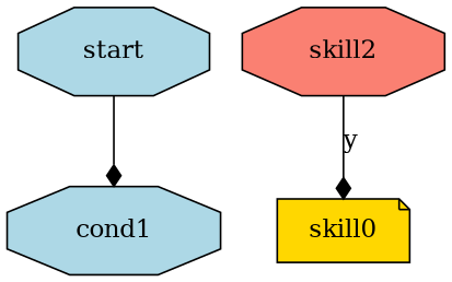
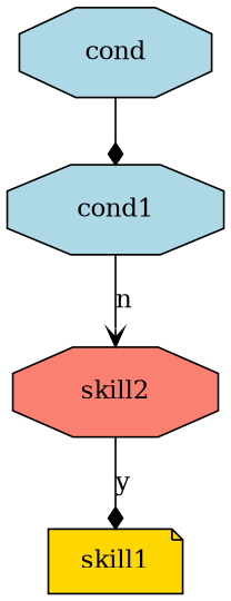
  digraph {
    concentrate=true
    fixedsize=true
    node [fillcolor=lightblue margin="0.25,0.125" shape=octagon style=filled]
    edge [arrowhead=diamond]
-   start
+   start [label=cond]
    cond1
    skill2 [fillcolor=salmon]
-   skill1 [fillcolor=gold shape=note label=skill0]
+   skill1 [fillcolor=gold shape=note]
    start -> cond1
+   cond1 -> skill2 [arrowhead=vee label=n]
    skill2 -> skill1 [label=y]
  }
